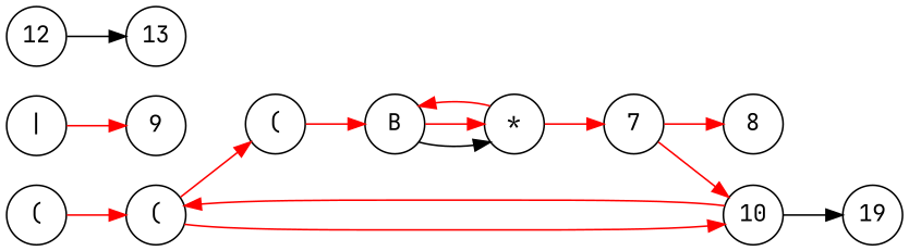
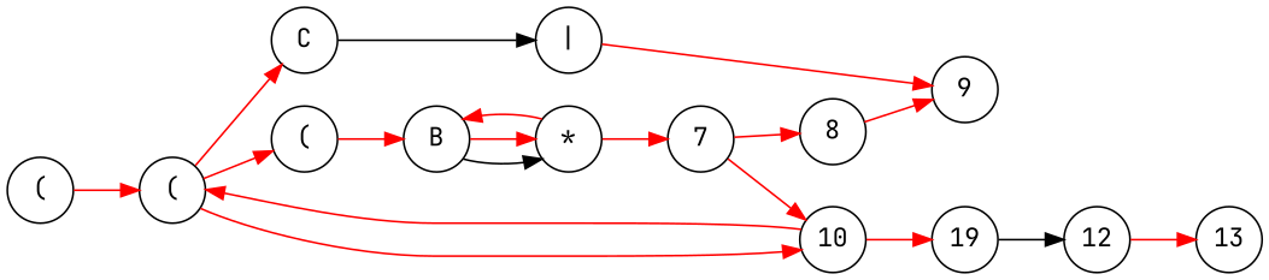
  digraph {
    fontname="JetBrains Mono"
    rankdir=LR
    node [fixedsize=true fontname="JetBrains Mono" shape=circle]
    edge [color=red fontname="JetBrains Mono"]
    n1 [label="("]
    n2 [label="("]
+   n3 [label=C]
    n4 [label="("]
    10
    n6 [label="|"]
    n7 [label=B]
    n8 [label=19]
    9
    n10 [label="*"]
    7
    8
    12
    13
    n1 -> n2
+   n2 -> n3
    n2 -> n4
    n2 -> 10
+   n3 -> n6 [color=black]
    n4 -> n7
    10 -> n2
-   10 -> n8 [color=black]
+   10 -> n8
    n6 -> 9
    n7 -> n10 [color=black]
    n7 -> n10
+   n8 -> 12 [color=black]
    n10 -> n7
    n10 -> 7
    7 -> 10
    7 -> 8
-   12 -> 13 [color=black]
+   8 -> 9
+   12 -> 13
  }
